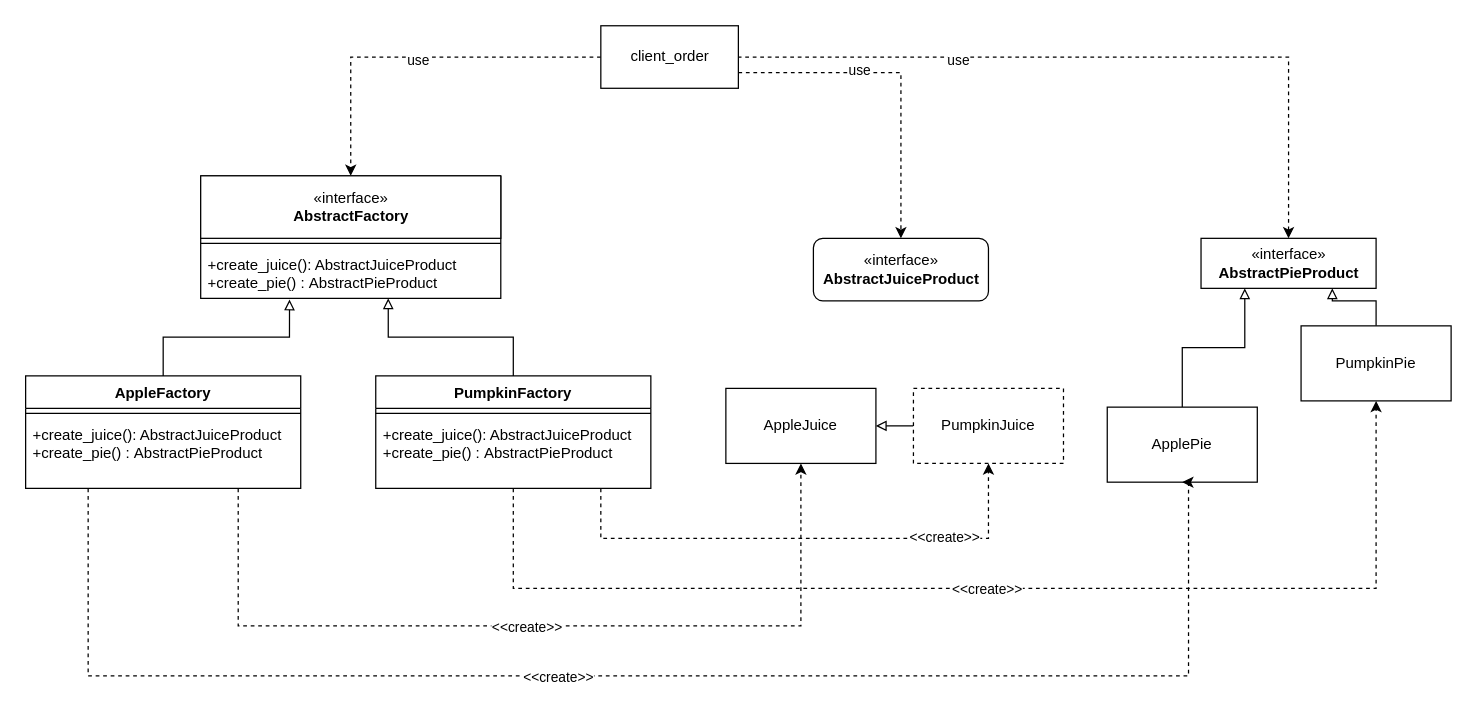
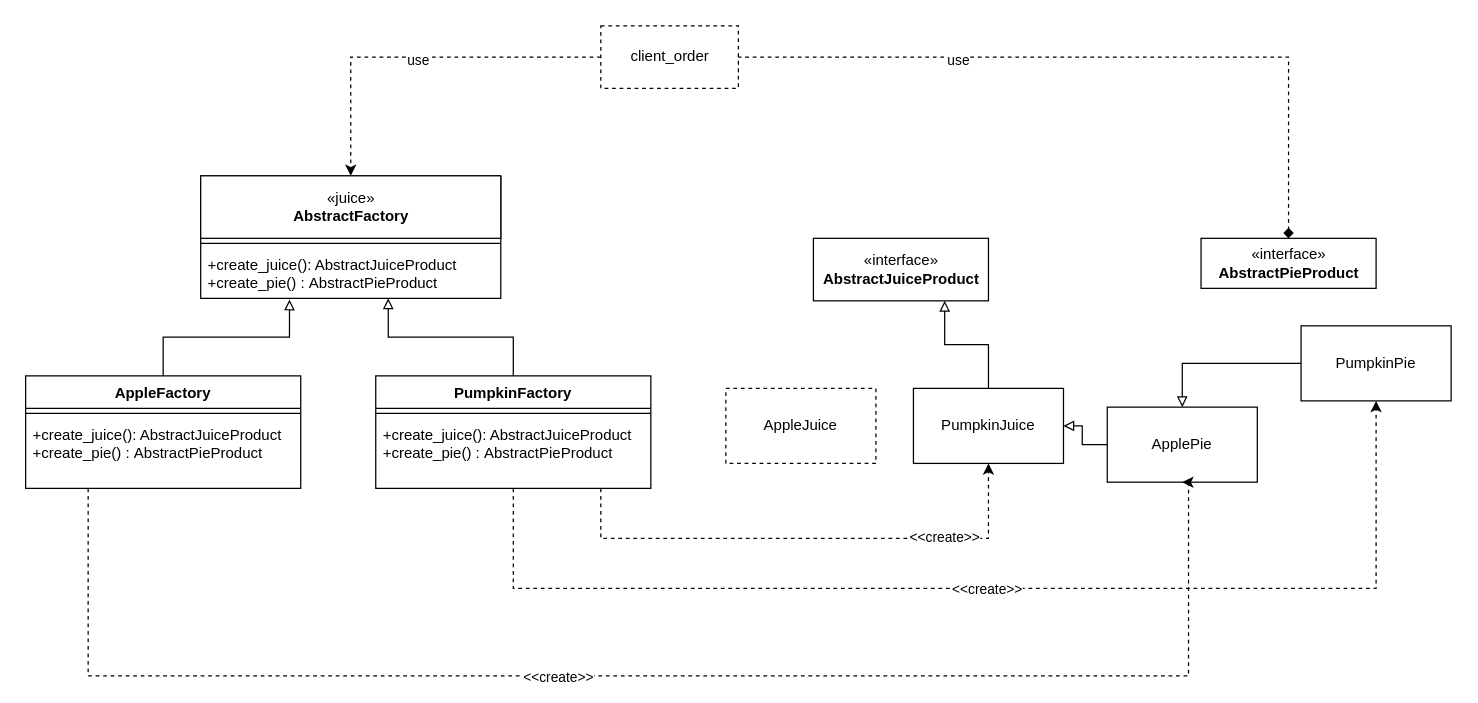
  <mxCell id="0" />
  <mxCell id="1" parent="0" />
  <mxCell id="2" style="edgeStyle=orthogonalEdgeStyle;rounded=0;orthogonalLoop=1;jettySize=auto;html=1;entryX=0.5;entryY=0;entryDx=0;entryDy=0;endArrow=classic;endFill=1;dashed=1;" edge="1" parent="1" source="8" target="10"><mxGeometry relative="1" as="geometry" /></mxCell>
  <mxCell id="3" value="use" style="edgeLabel;html=1;align=center;verticalAlign=middle;resizable=0;points=[];" vertex="1" connectable="0" parent="2"><mxGeometry x="-0.003" y="2" relative="1" as="geometry"><mxPoint as="offset" /></mxGeometry></mxCell>
- <mxCell id="4" style="edgeStyle=orthogonalEdgeStyle;rounded=0;orthogonalLoop=1;jettySize=auto;html=1;entryX=0.5;entryY=0;entryDx=0;entryDy=0;shadow=0;endArrow=classic;endFill=1;dashed=1;exitX=1;exitY=0.75;exitDx=0;exitDy=0;" edge="1" parent="1" source="8" target="23"><mxGeometry relative="1" as="geometry"><Array as="points"><mxPoint x="720" y="58" /></Array></mxGeometry></mxCell>
- <mxCell id="5" value="use" style="edgeLabel;html=1;align=center;verticalAlign=middle;resizable=0;points=[];" vertex="1" connectable="0" parent="4"><mxGeometry x="-0.27" y="-6" relative="1" as="geometry"><mxPoint y="-8" as="offset" /></mxGeometry></mxCell>
- <mxCell id="6" style="edgeStyle=orthogonalEdgeStyle;rounded=0;orthogonalLoop=1;jettySize=auto;html=1;exitX=1;exitY=0.75;exitDx=0;exitDy=0;shadow=0;endArrow=classic;endFill=1;dashed=1;" edge="1" parent="1" source="8" target="27"><mxGeometry relative="1" as="geometry"><Array as="points"><mxPoint x="590" y="45" /><mxPoint x="1030" y="45" /></Array></mxGeometry></mxCell>
+ <mxCell id="6" style="edgeStyle=orthogonalEdgeStyle;rounded=0;orthogonalLoop=1;jettySize=auto;html=1;exitX=1;exitY=0.75;exitDx=0;exitDy=0;shadow=0;endArrow=diamond;endFill=1;dashed=1;" edge="1" parent="1" source="8" target="27"><mxGeometry relative="1" as="geometry"><Array as="points"><mxPoint x="590" y="45" /><mxPoint x="1030" y="45" /></Array></mxGeometry></mxCell>
  <mxCell id="7" value="use" style="edgeLabel;html=1;align=center;verticalAlign=middle;resizable=0;points=[];" vertex="1" connectable="0" parent="6"><mxGeometry x="-0.371" y="-1" relative="1" as="geometry"><mxPoint y="1" as="offset" /></mxGeometry></mxCell>
- <mxCell id="8" value="client_order" style="html=1;" vertex="1" parent="1"><mxGeometry x="480" y="20" width="110" height="50" as="geometry" /></mxCell>
+ <mxCell id="8" value="client_order" style="html=1;dashed=1;" vertex="1" parent="1"><mxGeometry x="480" y="20" width="110" height="50" as="geometry" /></mxCell>
  <mxCell id="9" value="Classname" style="swimlane;fontStyle=1;align=center;verticalAlign=top;childLayout=stackLayout;horizontal=1;startSize=0;horizontalStack=0;resizeParent=1;resizeParentMax=0;resizeLast=0;collapsible=1;marginBottom=0;" vertex="1" parent="1"><mxGeometry x="160" y="140" width="240" height="98" as="geometry" /></mxCell>
- <mxCell id="10" value="«interface»&lt;br&gt;&lt;b&gt;AbstractFactory&lt;/b&gt;" style="html=1;" vertex="1" parent="9"><mxGeometry width="240" height="50" as="geometry" /></mxCell>
+ <mxCell id="10" value="«juice»&lt;br&gt;&lt;b&gt;AbstractFactory&lt;/b&gt;" style="html=1;" vertex="1" parent="9"><mxGeometry width="240" height="50" as="geometry" /></mxCell>
  <mxCell id="11" value="" style="line;strokeWidth=1;fillColor=none;align=left;verticalAlign=middle;spacingTop=-1;spacingLeft=3;spacingRight=3;rotatable=0;labelPosition=right;points=[];portConstraint=eastwest;" vertex="1" parent="9"><mxGeometry y="50" width="240" height="8" as="geometry" /></mxCell>
  <mxCell id="12" value="+create_juice(): AbstractJuiceProduct&#10;+create_pie() : AbstractPieProduct" style="text;strokeColor=none;fillColor=none;align=left;verticalAlign=top;spacingLeft=4;spacingRight=4;overflow=hidden;rotatable=0;points=[[0,0.5],[1,0.5]];portConstraint=eastwest;" vertex="1" parent="9"><mxGeometry y="58" width="240" height="40" as="geometry" /></mxCell>
  <mxCell id="13" style="edgeStyle=orthogonalEdgeStyle;rounded=0;orthogonalLoop=1;jettySize=auto;html=1;entryX=0.296;entryY=1.025;entryDx=0;entryDy=0;entryPerimeter=0;endArrow=block;endFill=0;" edge="1" parent="1" source="16" target="12"><mxGeometry relative="1" as="geometry" /></mxCell>
- <mxCell id="14" style="edgeStyle=orthogonalEdgeStyle;rounded=0;orthogonalLoop=1;jettySize=auto;html=1;entryX=0.5;entryY=1;entryDx=0;entryDy=0;shadow=0;endArrow=classic;endFill=1;dashed=1;" edge="1" parent="1" source="16" target="24"><mxGeometry relative="1" as="geometry"><Array as="points"><mxPoint x="190" y="500" /><mxPoint x="640" y="500" /></Array></mxGeometry></mxCell>
- <mxCell id="15" value="&amp;lt;&amp;lt;create&amp;gt;&amp;gt;" style="edgeLabel;html=1;align=center;verticalAlign=middle;resizable=0;points=[];" vertex="1" connectable="0" parent="14"><mxGeometry x="0.2" y="3" relative="1" as="geometry"><mxPoint x="-74" y="3" as="offset" /></mxGeometry></mxCell>
  <mxCell id="16" value="AppleFactory" style="swimlane;fontStyle=1;align=center;verticalAlign=top;childLayout=stackLayout;horizontal=1;startSize=26;horizontalStack=0;resizeParent=1;resizeParentMax=0;resizeLast=0;collapsible=1;marginBottom=0;" vertex="1" parent="1"><mxGeometry x="20" y="300" width="220" height="90" as="geometry" /></mxCell>
  <mxCell id="17" value="" style="line;strokeWidth=1;fillColor=none;align=left;verticalAlign=middle;spacingTop=-1;spacingLeft=3;spacingRight=3;rotatable=0;labelPosition=right;points=[];portConstraint=eastwest;" vertex="1" parent="16"><mxGeometry y="26" width="220" height="8" as="geometry" /></mxCell>
  <mxCell id="18" value="+create_juice(): AbstractJuiceProduct&#10;+create_pie() : AbstractPieProduct" style="text;strokeColor=none;fillColor=none;align=left;verticalAlign=top;spacingLeft=4;spacingRight=4;overflow=hidden;rotatable=0;points=[[0,0.5],[1,0.5]];portConstraint=eastwest;" vertex="1" parent="16"><mxGeometry y="34" width="220" height="56" as="geometry" /></mxCell>
  <mxCell id="19" style="edgeStyle=orthogonalEdgeStyle;rounded=0;orthogonalLoop=1;jettySize=auto;html=1;entryX=0.625;entryY=1;entryDx=0;entryDy=0;entryPerimeter=0;endArrow=block;endFill=0;" edge="1" parent="1" source="20" target="12"><mxGeometry relative="1" as="geometry" /></mxCell>
  <mxCell id="20" value="PumpkinFactory" style="swimlane;fontStyle=1;align=center;verticalAlign=top;childLayout=stackLayout;horizontal=1;startSize=26;horizontalStack=0;resizeParent=1;resizeParentMax=0;resizeLast=0;collapsible=1;marginBottom=0;" vertex="1" parent="1"><mxGeometry x="300" y="300" width="220" height="90" as="geometry" /></mxCell>
  <mxCell id="21" value="" style="line;strokeWidth=1;fillColor=none;align=left;verticalAlign=middle;spacingTop=-1;spacingLeft=3;spacingRight=3;rotatable=0;labelPosition=right;points=[];portConstraint=eastwest;" vertex="1" parent="20"><mxGeometry y="26" width="220" height="8" as="geometry" /></mxCell>
  <mxCell id="22" value="+create_juice(): AbstractJuiceProduct&#10;+create_pie() : AbstractPieProduct" style="text;strokeColor=none;fillColor=none;align=left;verticalAlign=top;spacingLeft=4;spacingRight=4;overflow=hidden;rotatable=0;points=[[0,0.5],[1,0.5]];portConstraint=eastwest;" vertex="1" parent="20"><mxGeometry y="34" width="220" height="56" as="geometry" /></mxCell>
- <mxCell id="23" value="«interface»&lt;br&gt;&lt;b&gt;AbstractJuiceProduct&lt;/b&gt;" style="html=1;rounded=1;" vertex="1" parent="1"><mxGeometry x="650" y="190" width="140" height="50" as="geometry" /></mxCell>
- <mxCell id="24" value="AppleJuice" style="whiteSpace=wrap;html=1;" vertex="1" parent="1"><mxGeometry x="580" y="310" width="120" height="60" as="geometry" /></mxCell>
- <mxCell id="25" style="edgeStyle=orthogonalEdgeStyle;rounded=0;orthogonalLoop=1;jettySize=auto;html=1;shadow=0;endArrow=block;endFill=0;" edge="1" parent="1" source="26" target="24"><mxGeometry relative="1" as="geometry" /></mxCell>
- <mxCell id="26" value="PumpkinJuice" style="whiteSpace=wrap;html=1;dashed=1;" vertex="1" parent="1"><mxGeometry x="730" y="310" width="120" height="60" as="geometry" /></mxCell>
+ <mxCell id="23" value="«interface»&lt;br&gt;&lt;b&gt;AbstractJuiceProduct&lt;/b&gt;" style="html=1;" vertex="1" parent="1"><mxGeometry x="650" y="190" width="140" height="50" as="geometry" /></mxCell>
+ <mxCell id="24" value="AppleJuice" style="whiteSpace=wrap;html=1;dashed=1;" vertex="1" parent="1"><mxGeometry x="580" y="310" width="120" height="60" as="geometry" /></mxCell>
+ <mxCell id="25" style="edgeStyle=orthogonalEdgeStyle;rounded=0;orthogonalLoop=1;jettySize=auto;html=1;entryX=0.75;entryY=1;entryDx=0;entryDy=0;shadow=0;endArrow=block;endFill=0;" edge="1" parent="1" source="26" target="23"><mxGeometry relative="1" as="geometry" /></mxCell>
+ <mxCell id="26" value="PumpkinJuice" style="whiteSpace=wrap;html=1;" vertex="1" parent="1"><mxGeometry x="730" y="310" width="120" height="60" as="geometry" /></mxCell>
  <mxCell id="27" value="«interface»&lt;br&gt;&lt;b&gt;AbstractPieProduct&lt;/b&gt;" style="html=1;" vertex="1" parent="1"><mxGeometry x="960" y="190" width="140" height="40" as="geometry" /></mxCell>
- <mxCell id="28" style="edgeStyle=orthogonalEdgeStyle;rounded=0;orthogonalLoop=1;jettySize=auto;html=1;entryX=0.25;entryY=1;entryDx=0;entryDy=0;shadow=0;endArrow=block;endFill=0;" edge="1" parent="1" source="29" target="27"><mxGeometry relative="1" as="geometry" /></mxCell>
+ <mxCell id="28" style="edgeStyle=orthogonalEdgeStyle;rounded=0;orthogonalLoop=1;jettySize=auto;html=1;shadow=0;endArrow=block;endFill=0;" edge="1" parent="1" source="29" target="26"><mxGeometry relative="1" as="geometry" /></mxCell>
  <mxCell id="29" value="ApplePie" style="whiteSpace=wrap;html=1;" vertex="1" parent="1"><mxGeometry x="885" y="325" width="120" height="60" as="geometry" /></mxCell>
- <mxCell id="30" style="edgeStyle=orthogonalEdgeStyle;rounded=0;orthogonalLoop=1;jettySize=auto;html=1;entryX=0.75;entryY=1;entryDx=0;entryDy=0;shadow=0;endArrow=block;endFill=0;" edge="1" parent="1" source="31" target="27"><mxGeometry relative="1" as="geometry" /></mxCell>
+ <mxCell id="30" style="edgeStyle=orthogonalEdgeStyle;rounded=0;orthogonalLoop=1;jettySize=auto;html=1;shadow=0;endArrow=block;endFill=0;" edge="1" parent="1" source="31" target="29"><mxGeometry relative="1" as="geometry" /></mxCell>
  <mxCell id="31" value="PumpkinPie" style="whiteSpace=wrap;html=1;" vertex="1" parent="1"><mxGeometry x="1040" y="260" width="120" height="60" as="geometry" /></mxCell>
  <mxCell id="32" style="edgeStyle=orthogonalEdgeStyle;rounded=0;orthogonalLoop=1;jettySize=auto;html=1;entryX=0.5;entryY=1;entryDx=0;entryDy=0;shadow=0;endArrow=classic;endFill=1;dashed=1;" edge="1" parent="1" source="18" target="29"><mxGeometry relative="1" as="geometry"><Array as="points"><mxPoint x="70" y="540" /><mxPoint x="950" y="540" /></Array></mxGeometry></mxCell>
  <mxCell id="33" value="&amp;lt;&amp;lt;create&amp;gt;&amp;gt;" style="edgeLabel;html=1;align=center;verticalAlign=middle;resizable=0;points=[];" vertex="1" connectable="0" parent="32"><mxGeometry x="0.04" y="-5" relative="1" as="geometry"><mxPoint x="-94" y="-5" as="offset" /></mxGeometry></mxCell>
  <mxCell id="34" style="edgeStyle=orthogonalEdgeStyle;rounded=0;orthogonalLoop=1;jettySize=auto;html=1;entryX=0.5;entryY=1;entryDx=0;entryDy=0;shadow=0;endArrow=classic;endFill=1;dashed=1;" edge="1" parent="1" source="22" target="26"><mxGeometry relative="1" as="geometry"><Array as="points"><mxPoint x="480" y="430" /><mxPoint x="790" y="430" /></Array></mxGeometry></mxCell>
  <mxCell id="35" value="&amp;lt;&amp;lt;create&amp;gt;&amp;gt;" style="edgeLabel;html=1;align=center;verticalAlign=middle;resizable=0;points=[];" vertex="1" connectable="0" parent="34"><mxGeometry x="0.53" y="2" relative="1" as="geometry"><mxPoint as="offset" /></mxGeometry></mxCell>
  <mxCell id="36" style="edgeStyle=orthogonalEdgeStyle;rounded=0;orthogonalLoop=1;jettySize=auto;html=1;entryX=0.5;entryY=1;entryDx=0;entryDy=0;shadow=0;endArrow=classic;endFill=1;dashed=1;" edge="1" parent="1" source="22" target="31"><mxGeometry relative="1" as="geometry"><Array as="points"><mxPoint x="410" y="470" /><mxPoint x="1100" y="470" /></Array></mxGeometry></mxCell>
  <mxCell id="37" value="&amp;lt;&amp;lt;create&amp;gt;&amp;gt;" style="edgeLabel;html=1;align=center;verticalAlign=middle;resizable=0;points=[];" vertex="1" connectable="0" parent="36"><mxGeometry x="-0.005" y="5" relative="1" as="geometry"><mxPoint y="5" as="offset" /></mxGeometry></mxCell>
